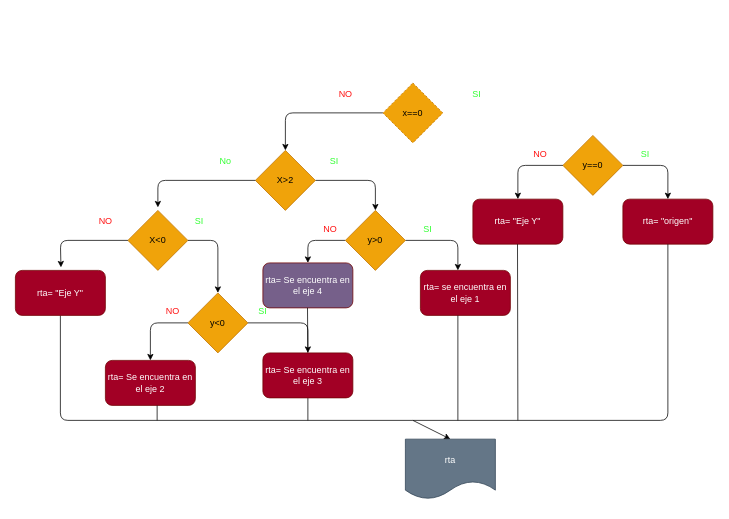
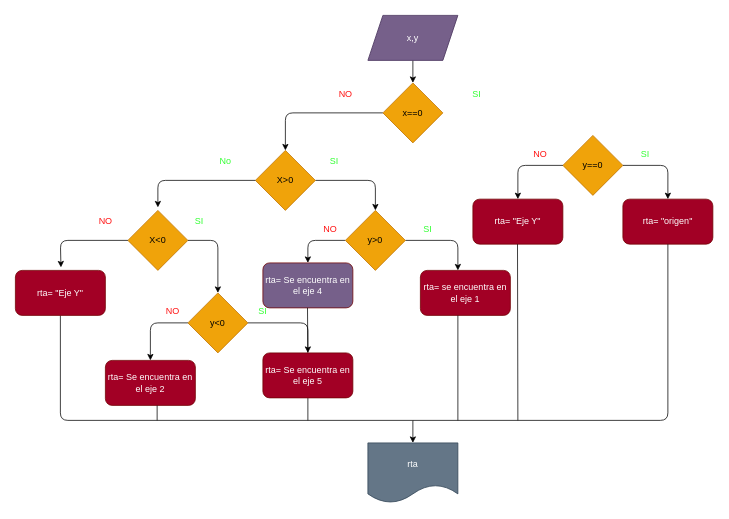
  <mxCell id="0" />
  <mxCell id="1" parent="0" />
+ <mxCell id="2" style="edgeStyle=none;html=1;entryX=0.5;entryY=0;entryDx=0;entryDy=0;" parent="1" source="3" target="5" edge="1"><mxGeometry relative="1" as="geometry"><mxPoint x="550" y="108" as="targetPoint" /></mxGeometry></mxCell>
+ <mxCell id="3" value="x,y" style="shape=parallelogram;perimeter=parallelogramPerimeter;whiteSpace=wrap;html=1;fixedSize=1;fillColor=#76608a;fontColor=#ffffff;strokeColor=#432D57;" parent="1" vertex="1"><mxGeometry x="490" y="20" width="120" height="60" as="geometry" /></mxCell>
  <mxCell id="4" style="edgeStyle=none;html=1;" parent="1" source="5" edge="1"><mxGeometry relative="1" as="geometry"><mxPoint x="380" y="200" as="targetPoint" /><Array as="points"><mxPoint x="380" y="150" /></Array></mxGeometry></mxCell>
- <mxCell id="5" value="x==0" style="rhombus;whiteSpace=wrap;html=1;fillColor=#f0a30a;fontColor=#000000;strokeColor=#BD7000;dashed=1;" parent="1" vertex="1"><mxGeometry x="510" y="110" width="80" height="80" as="geometry" /></mxCell>
+ <mxCell id="5" value="x==0" style="rhombus;whiteSpace=wrap;html=1;fillColor=#f0a30a;fontColor=#000000;strokeColor=#BD7000;" parent="1" vertex="1"><mxGeometry x="510" y="110" width="80" height="80" as="geometry" /></mxCell>
  <mxCell id="6" value="rta= &quot;origen&quot;" style="rounded=1;whiteSpace=wrap;html=1;fillColor=#a20025;strokeColor=#6F0000;fontColor=#ffffff;" parent="1" vertex="1"><mxGeometry x="830" y="265" width="120" height="60" as="geometry" /></mxCell>
  <mxCell id="7" style="edgeStyle=none;html=1;" parent="1" source="8" edge="1"><mxGeometry relative="1" as="geometry"><mxPoint x="500" y="280" as="targetPoint" /><Array as="points"><mxPoint x="500" y="240" /></Array></mxGeometry></mxCell>
- <mxCell id="8" value="X&amp;gt;2" style="rhombus;whiteSpace=wrap;html=1;fillColor=#f0a30a;fontColor=#000000;strokeColor=#BD7000;" parent="1" vertex="1"><mxGeometry x="340" y="200" width="80" height="80" as="geometry" /></mxCell>
+ <mxCell id="8" value="X&amp;gt;0" style="rhombus;whiteSpace=wrap;html=1;fillColor=#f0a30a;fontColor=#000000;strokeColor=#BD7000;" parent="1" vertex="1"><mxGeometry x="340" y="200" width="80" height="80" as="geometry" /></mxCell>
  <mxCell id="9" value="rta= se encuentra en el eje 1" style="rounded=1;whiteSpace=wrap;html=1;fillColor=#a20025;strokeColor=#6F0000;fontColor=#ffffff;" parent="1" vertex="1"><mxGeometry x="560" y="360" width="120" height="60" as="geometry" /></mxCell>
  <mxCell id="10" style="edgeStyle=none;html=1;" parent="1" edge="1"><mxGeometry relative="1" as="geometry"><mxPoint y="276" as="targetPoint" x="210" /><mxPoint x="340" y="240" as="sourcePoint" /><Array as="points"><mxPoint y="240" x="210" /></Array></mxGeometry></mxCell>
  <mxCell id="11" value="" style="endArrow=none;html=1;" parent="1" edge="1"><mxGeometry width="50" height="50" relative="1" as="geometry"><mxPoint x="550" y="560" as="sourcePoint" /><mxPoint x="80" y="420" as="targetPoint" /><Array as="points"><mxPoint x="80" y="560" /></Array></mxGeometry></mxCell>
  <mxCell id="12" value="" style="endArrow=none;html=1;" parent="1" edge="1"><mxGeometry width="50" height="50" relative="1" as="geometry"><mxPoint x="550" y="560" as="sourcePoint" /><mxPoint x="890" y="325" as="targetPoint" /><Array as="points"><mxPoint x="890" y="560" /></Array></mxGeometry></mxCell>
  <mxCell id="13" value="" style="endArrow=none;html=1;" parent="1" edge="1"><mxGeometry width="50" height="50" relative="1" as="geometry"><mxPoint x="610" y="560" as="sourcePoint" /><mxPoint x="610" y="420" as="targetPoint" /></mxGeometry></mxCell>
  <mxCell id="14" value="" style="endArrow=classic;html=1;entryX=0.5;entryY=0;entryDx=0;entryDy=0;" parent="1" target="15" edge="1"><mxGeometry width="50" height="50" relative="1" as="geometry"><mxPoint x="550" y="560" as="sourcePoint" /><mxPoint x="550" y="430" as="targetPoint" /></mxGeometry></mxCell>
- <mxCell id="15" value="rta" style="shape=document;whiteSpace=wrap;html=1;boundedLbl=1;fillColor=#647687;fontColor=#ffffff;strokeColor=#314354;" parent="1" vertex="1"><mxGeometry x="540" y="585" width="120" height="80" as="geometry" /></mxCell>
+ <mxCell id="15" value="rta" style="shape=document;whiteSpace=wrap;html=1;boundedLbl=1;fillColor=#647687;fontColor=#ffffff;strokeColor=#314354;" parent="1" vertex="1"><mxGeometry x="490" y="590" width="120" height="80" as="geometry" /></mxCell>
  <mxCell id="16" value="X&amp;lt;0" style="rhombus;whiteSpace=wrap;html=1;fillColor=#f0a30a;fontColor=#000000;strokeColor=#BD7000;" parent="1" vertex="1"><mxGeometry x="170" y="280" width="80" height="80" as="geometry" /></mxCell>
  <mxCell id="17" style="edgeStyle=none;html=1;exitX=0;exitY=0.5;exitDx=0;exitDy=0;entryX=0.5;entryY=0;entryDx=0;entryDy=0;" parent="1" source="33" target="19" edge="1"><mxGeometry relative="1" as="geometry"><mxPoint x="380" y="370" as="targetPoint" /><Array as="points"><mxPoint x="410" y="320" /></Array><mxPoint x="180" y="360" as="sourcePoint" /></mxGeometry></mxCell>
  <mxCell id="18" style="edgeStyle=none;html=1;entryX=0.423;entryY=-0.067;entryDx=0;entryDy=0;entryPerimeter=0;" parent="1" edge="1"><mxGeometry relative="1" as="geometry"><mxPoint x="80.76" y="355.98" as="targetPoint" /><mxPoint x="170" y="320" as="sourcePoint" /><Array as="points"><mxPoint x="80" y="320" /></Array></mxGeometry></mxCell>
  <mxCell id="19" value="rta= Se encuentra en el eje 4" style="rounded=1;whiteSpace=wrap;html=1;fillColor=#76608a;strokeColor=#6F0000;fontColor=#ffffff;" parent="1" vertex="1"><mxGeometry x="350" y="350" width="120" height="60" as="geometry" /></mxCell>
  <mxCell id="20" value="rta= &quot;Eje Y&quot;" style="rounded=1;whiteSpace=wrap;html=1;fillColor=#a20025;strokeColor=#6F0000;fontColor=#ffffff;" parent="1" vertex="1"><mxGeometry x="20" y="360" width="120" height="60" as="geometry" /></mxCell>
  <mxCell id="21" value="" style="endArrow=none;html=1;entryX=0.5;entryY=1;entryDx=0;entryDy=0;" parent="1" edge="1"><mxGeometry width="50" height="50" relative="1" as="geometry"><mxPoint x="410" y="560" as="sourcePoint" /><mxPoint x="409.5" y="410" as="targetPoint" /><Array as="points"><mxPoint x="410" y="480" /></Array></mxGeometry></mxCell>
  <mxCell id="22" value="&lt;font color=&quot;#ff1212&quot;&gt;NO&lt;/font&gt;" style="text;html=1;align=center;verticalAlign=middle;resizable=0;points=[];autosize=1;strokeColor=none;fillColor=none;" parent="1" vertex="1"><mxGeometry x="440" y="110" width="40" height="30" as="geometry" /></mxCell>
  <mxCell id="23" value="&lt;font color=&quot;#33ff33&quot;&gt;No&lt;/font&gt;" style="text;html=1;align=center;verticalAlign=middle;resizable=0;points=[];autosize=1;strokeColor=none;fillColor=none;" parent="1" vertex="1"><mxGeometry x="280" y="200" width="40" height="30" as="geometry" /></mxCell>
  <mxCell id="24" value="&lt;font color=&quot;#ff1212&quot;&gt;NO&lt;/font&gt;" style="text;html=1;align=center;verticalAlign=middle;resizable=0;points=[];autosize=1;strokeColor=none;fillColor=none;" parent="1" vertex="1"><mxGeometry x="120" y="280" width="40" height="30" as="geometry" /></mxCell>
  <mxCell id="25" value="&lt;font color=&quot;#33ff33&quot;&gt;SI&lt;/font&gt;" style="text;html=1;align=center;verticalAlign=middle;resizable=0;points=[];autosize=1;strokeColor=none;fillColor=none;" parent="1" vertex="1"><mxGeometry x="620" y="110" width="30" height="30" as="geometry" /></mxCell>
  <mxCell id="26" value="&lt;font color=&quot;#33ff33&quot;&gt;SI&lt;/font&gt;" style="text;html=1;align=center;verticalAlign=middle;resizable=0;points=[];autosize=1;strokeColor=none;fillColor=none;" parent="1" vertex="1"><mxGeometry x="430" y="200" width="30" height="30" as="geometry" /></mxCell>
  <mxCell id="27" value="&lt;font color=&quot;#33ff33&quot;&gt;SI&lt;/font&gt;" style="text;html=1;align=center;verticalAlign=middle;resizable=0;points=[];autosize=1;strokeColor=none;fillColor=none;" parent="1" vertex="1"><mxGeometry x="250" y="280" width="30" height="30" as="geometry" /></mxCell>
  <mxCell id="28" value="y==0" style="rhombus;whiteSpace=wrap;html=1;fillColor=#f0a30a;fontColor=#000000;strokeColor=#BD7000;" parent="1" vertex="1"><mxGeometry x="750" y="180" width="80" height="80" as="geometry" /></mxCell>
  <mxCell id="29" style="edgeStyle=none;html=1;entryX=0.5;entryY=0;entryDx=0;entryDy=0;exitX=1;exitY=0.5;exitDx=0;exitDy=0;" parent="1" source="28" target="6" edge="1"><mxGeometry relative="1" as="geometry"><mxPoint x="830" y="280" as="targetPoint" /><Array as="points"><mxPoint x="890" y="220" /></Array><mxPoint x="770" y="240" as="sourcePoint" /></mxGeometry></mxCell>
  <mxCell id="30" style="edgeStyle=none;html=1;exitX=0;exitY=0.5;exitDx=0;exitDy=0;entryX=0.5;entryY=0;entryDx=0;entryDy=0;" parent="1" source="28" target="31" edge="1"><mxGeometry relative="1" as="geometry"><mxPoint x="690" y="270" as="targetPoint" /><Array as="points"><mxPoint x="690" y="220" /></Array><mxPoint x="690" y="240" as="sourcePoint" /></mxGeometry></mxCell>
  <mxCell id="31" value="rta= &quot;Eje Y&quot;" style="rounded=1;whiteSpace=wrap;html=1;fillColor=#a20025;strokeColor=#6F0000;fontColor=#ffffff;" parent="1" vertex="1"><mxGeometry x="630" y="265" width="120" height="60" as="geometry" /></mxCell>
  <mxCell id="32" style="edgeStyle=none;html=1;exitX=1;exitY=0.5;exitDx=0;exitDy=0;" parent="1" source="33" edge="1"><mxGeometry relative="1" as="geometry"><mxPoint x="610" y="360" as="targetPoint" /><Array as="points"><mxPoint x="610" y="320" /></Array></mxGeometry></mxCell>
  <mxCell id="33" value="y&amp;gt;0" style="rhombus;whiteSpace=wrap;html=1;fillColor=#f0a30a;fontColor=#000000;strokeColor=#BD7000;" parent="1" vertex="1"><mxGeometry x="460" y="280" width="80" height="80" as="geometry" /></mxCell>
  <mxCell id="34" style="edgeStyle=none;html=1;entryX=0.5;entryY=0;entryDx=0;entryDy=0;" parent="1" target="35" edge="1"><mxGeometry relative="1" as="geometry"><mxPoint x="290" y="360" as="targetPoint" /><Array as="points"><mxPoint x="290" y="320" /></Array><mxPoint x="250" y="320" as="sourcePoint" /></mxGeometry></mxCell>
  <mxCell id="35" value="y&amp;lt;0" style="rhombus;whiteSpace=wrap;html=1;fillColor=#f0a30a;fontColor=#000000;strokeColor=#BD7000;" parent="1" vertex="1"><mxGeometry x="250" y="390" width="80" height="80" as="geometry" /></mxCell>
  <mxCell id="36" style="edgeStyle=none;html=1;" parent="1" edge="1"><mxGeometry relative="1" as="geometry"><mxPoint x="410" y="470" as="targetPoint" /><Array as="points"><mxPoint x="410" y="430" /></Array><mxPoint x="330" y="430" as="sourcePoint" /></mxGeometry></mxCell>
- <mxCell id="37" value="rta= Se encuentra en el eje 3" style="rounded=1;whiteSpace=wrap;html=1;fillColor=#a20025;strokeColor=#6F0000;fontColor=#ffffff;" parent="1" vertex="1"><mxGeometry x="350" y="470" width="120" height="60" as="geometry" /></mxCell>
+ <mxCell id="37" value="rta= Se encuentra en el eje 5" style="rounded=1;whiteSpace=wrap;html=1;fillColor=#a20025;strokeColor=#6F0000;fontColor=#ffffff;" parent="1" vertex="1"><mxGeometry x="350" y="470" width="120" height="60" as="geometry" /></mxCell>
  <mxCell id="38" style="edgeStyle=none;html=1;exitX=0;exitY=0.5;exitDx=0;exitDy=0;" parent="1" edge="1"><mxGeometry relative="1" as="geometry"><mxPoint x="200" y="480" as="targetPoint" /><Array as="points"><mxPoint x="200" y="430" /></Array><mxPoint x="250" y="430" as="sourcePoint" /></mxGeometry></mxCell>
  <mxCell id="39" value="rta= Se encuentra en el eje 2" style="rounded=1;whiteSpace=wrap;html=1;fillColor=#a20025;strokeColor=#6F0000;fontColor=#ffffff;" parent="1" vertex="1"><mxGeometry x="140" y="480" width="120" height="60" as="geometry" /></mxCell>
  <mxCell id="40" value="" style="endArrow=none;html=1;" parent="1" edge="1"><mxGeometry width="50" height="50" relative="1" as="geometry"><mxPoint x="690" y="560" as="sourcePoint" /><mxPoint x="689.5" y="325" as="targetPoint" /></mxGeometry></mxCell>
  <mxCell id="41" value="" style="endArrow=none;html=1;entryX=0.5;entryY=1;entryDx=0;entryDy=0;" parent="1" edge="1"><mxGeometry width="50" height="50" relative="1" as="geometry"><mxPoint x="209" y="560" as="sourcePoint" /><mxPoint x="209" y="540" as="targetPoint" /><Array as="points" /></mxGeometry></mxCell>
  <mxCell id="42" value="&lt;font color=&quot;#ff1212&quot;&gt;NO&lt;/font&gt;" style="text;html=1;strokeColor=none;fillColor=none;align=center;verticalAlign=middle;whiteSpace=wrap;rounded=0;" parent="1" vertex="1"><mxGeometry x="200" y="400" width="60" height="30" as="geometry" /></mxCell>
  <mxCell id="43" value="&lt;font color=&quot;#33ff33&quot;&gt;SI&lt;/font&gt;" style="text;html=1;strokeColor=none;fillColor=none;align=center;verticalAlign=middle;whiteSpace=wrap;rounded=0;" parent="1" vertex="1"><mxGeometry x="320" y="400" width="60" height="30" as="geometry" /></mxCell>
  <mxCell id="44" value="&lt;font color=&quot;#ff1212&quot;&gt;NO&lt;/font&gt;" style="text;html=1;strokeColor=none;fillColor=none;align=center;verticalAlign=middle;whiteSpace=wrap;rounded=0;" parent="1" vertex="1"><mxGeometry x="410" y="290" width="60" height="30" as="geometry" /></mxCell>
  <mxCell id="45" value="&lt;font color=&quot;#33ff33&quot;&gt;SI&lt;/font&gt;" style="text;html=1;strokeColor=none;fillColor=none;align=center;verticalAlign=middle;whiteSpace=wrap;rounded=0;" parent="1" vertex="1"><mxGeometry x="540" y="290" width="60" height="30" as="geometry" /></mxCell>
  <mxCell id="46" value="&lt;font color=&quot;#ff1212&quot;&gt;NO&lt;/font&gt;" style="text;html=1;strokeColor=none;fillColor=none;align=center;verticalAlign=middle;whiteSpace=wrap;rounded=0;" parent="1" vertex="1"><mxGeometry x="690" y="190" width="60" height="30" as="geometry" /></mxCell>
  <mxCell id="47" value="&lt;font color=&quot;#33ff33&quot;&gt;SI&lt;/font&gt;" style="text;html=1;strokeColor=none;fillColor=none;align=center;verticalAlign=middle;whiteSpace=wrap;rounded=0;" parent="1" vertex="1"><mxGeometry x="830" y="190" width="60" height="30" as="geometry" /></mxCell>
